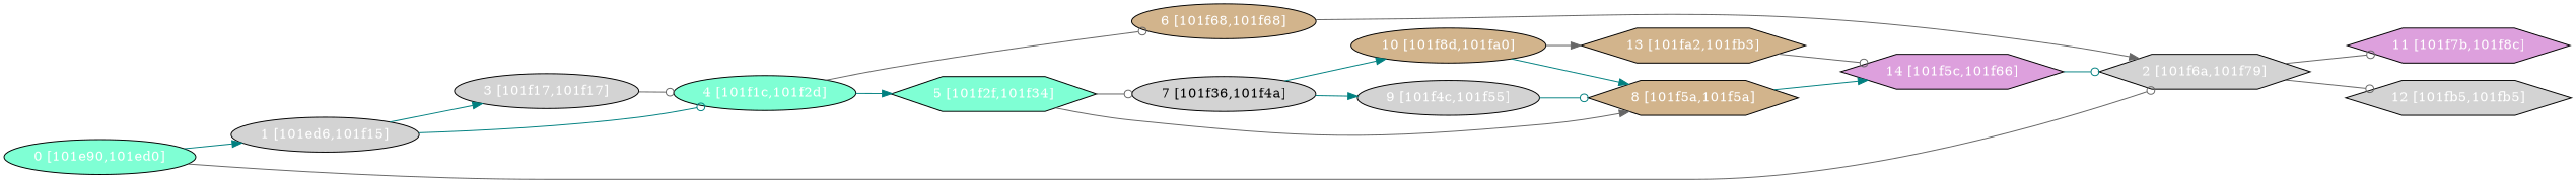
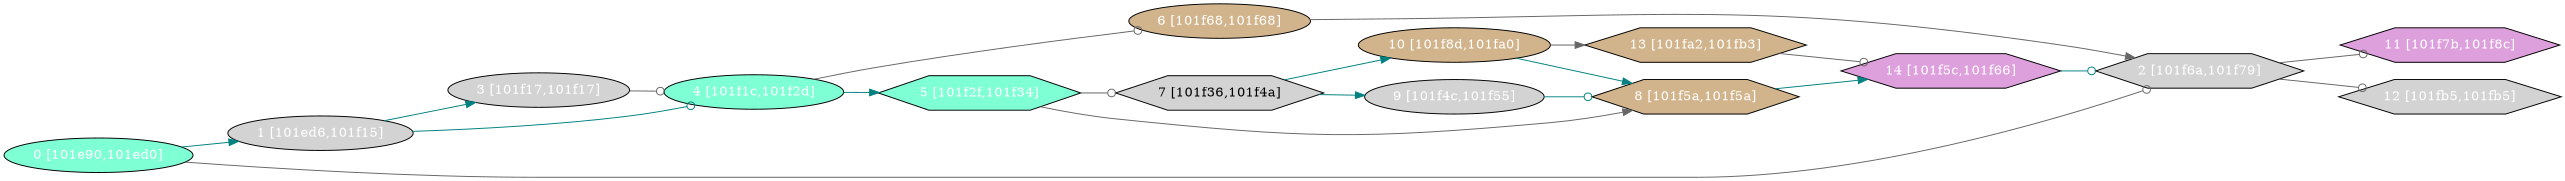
  digraph {
    rankdir=LR
    node [fillcolor=lightgrey fontcolor="#ffffff" shape=hexagon style=filled]
    edge [color=teal arrowhead=normal]
    n1 [fillcolor=aquamarine label="0 [101e90,101ed0]" shape=ellipse]
    n2 [label="1 [101ed6,101f15]" shape=ellipse]
    n3 [label="2 [101f6a,101f79]"]
    n4 [label="3 [101f17,101f17]" shape=ellipse]
    n5 [fillcolor=aquamarine label="4 [101f1c,101f2d]" shape=ellipse]
    n6 [fillcolor=plum label="11 [101f7b,101f8c]"]
    n7 [label="12 [101fb5,101fb5]"]
    n8 [fillcolor=aquamarine label="5 [101f2f,101f34]"]
    n9 [fillcolor=tan label="6 [101f68,101f68]" shape=ellipse]
-   n10 [fontcolor="#000000" label="7 [101f36,101f4a]" shape=ellipse]
+   n10 [fontcolor="#000000" label="7 [101f36,101f4a]"]
    n11 [fillcolor=tan label="8 [101f5a,101f5a]"]
    n12 [label="9 [101f4c,101f55]" shape=ellipse]
    n13 [fillcolor=tan label="10 [101f8d,101fa0]" shape=ellipse]
    n14 [fillcolor=plum label="14 [101f5c,101f66]"]
    n15 [fillcolor=tan label="13 [101fa2,101fb3]"]
    n1 -> n2
    n1 -> n3 [color=gray40 arrowhead=odot]
    n2 -> n4
    n2 -> n5 [arrowhead=odot]
    n3 -> n6 [color=gray40 arrowhead=odot]
    n3 -> n7 [color=gray40 arrowhead=odot]
    n4 -> n5 [color=gray40 arrowhead=odot]
    n5 -> n8
    n5 -> n9 [color=gray40 arrowhead=odot]
    n8 -> n10 [color=gray40 arrowhead=odot]
    n8 -> n11 [color=gray40]
    n9 -> n3 [color=gray40]
    n10 -> n12
    n10 -> n13
    n11 -> n14
    n12 -> n11 [arrowhead=odot]
    n13 -> n11
    n13 -> n15 [color=gray40]
    n14 -> n3 [arrowhead=odot]
    n15 -> n14 [color=gray40 arrowhead=odot]
  }
